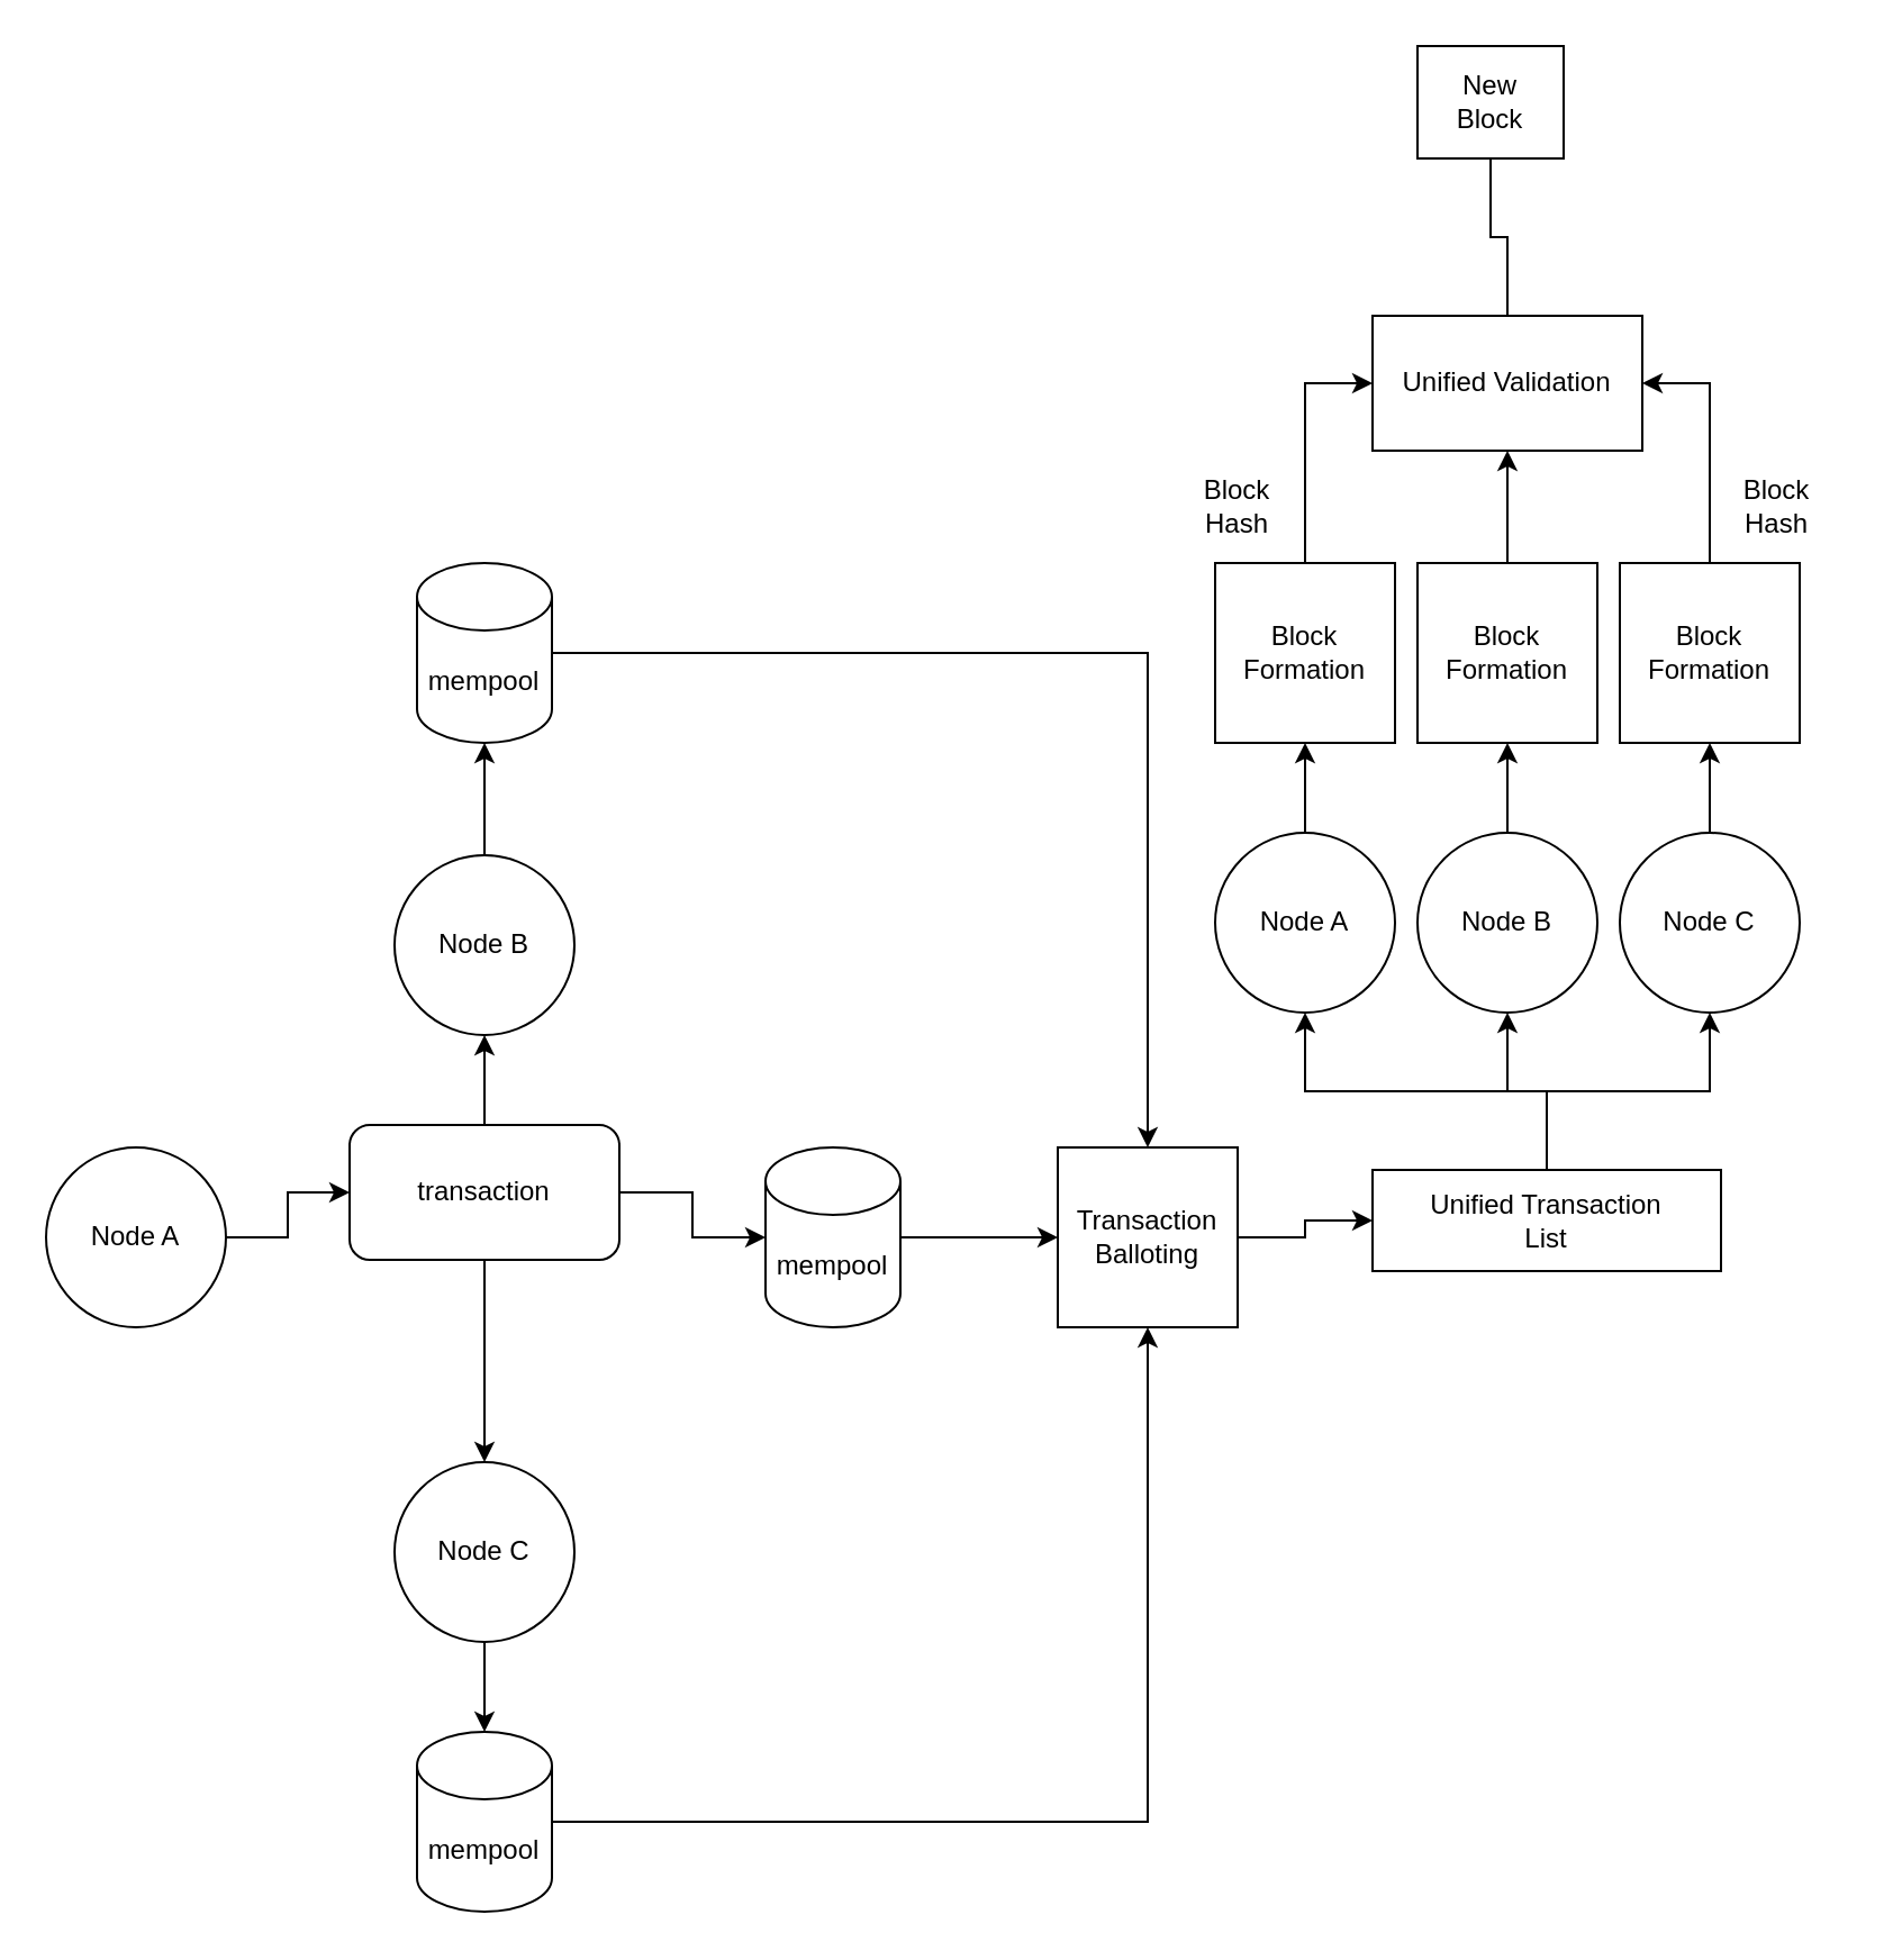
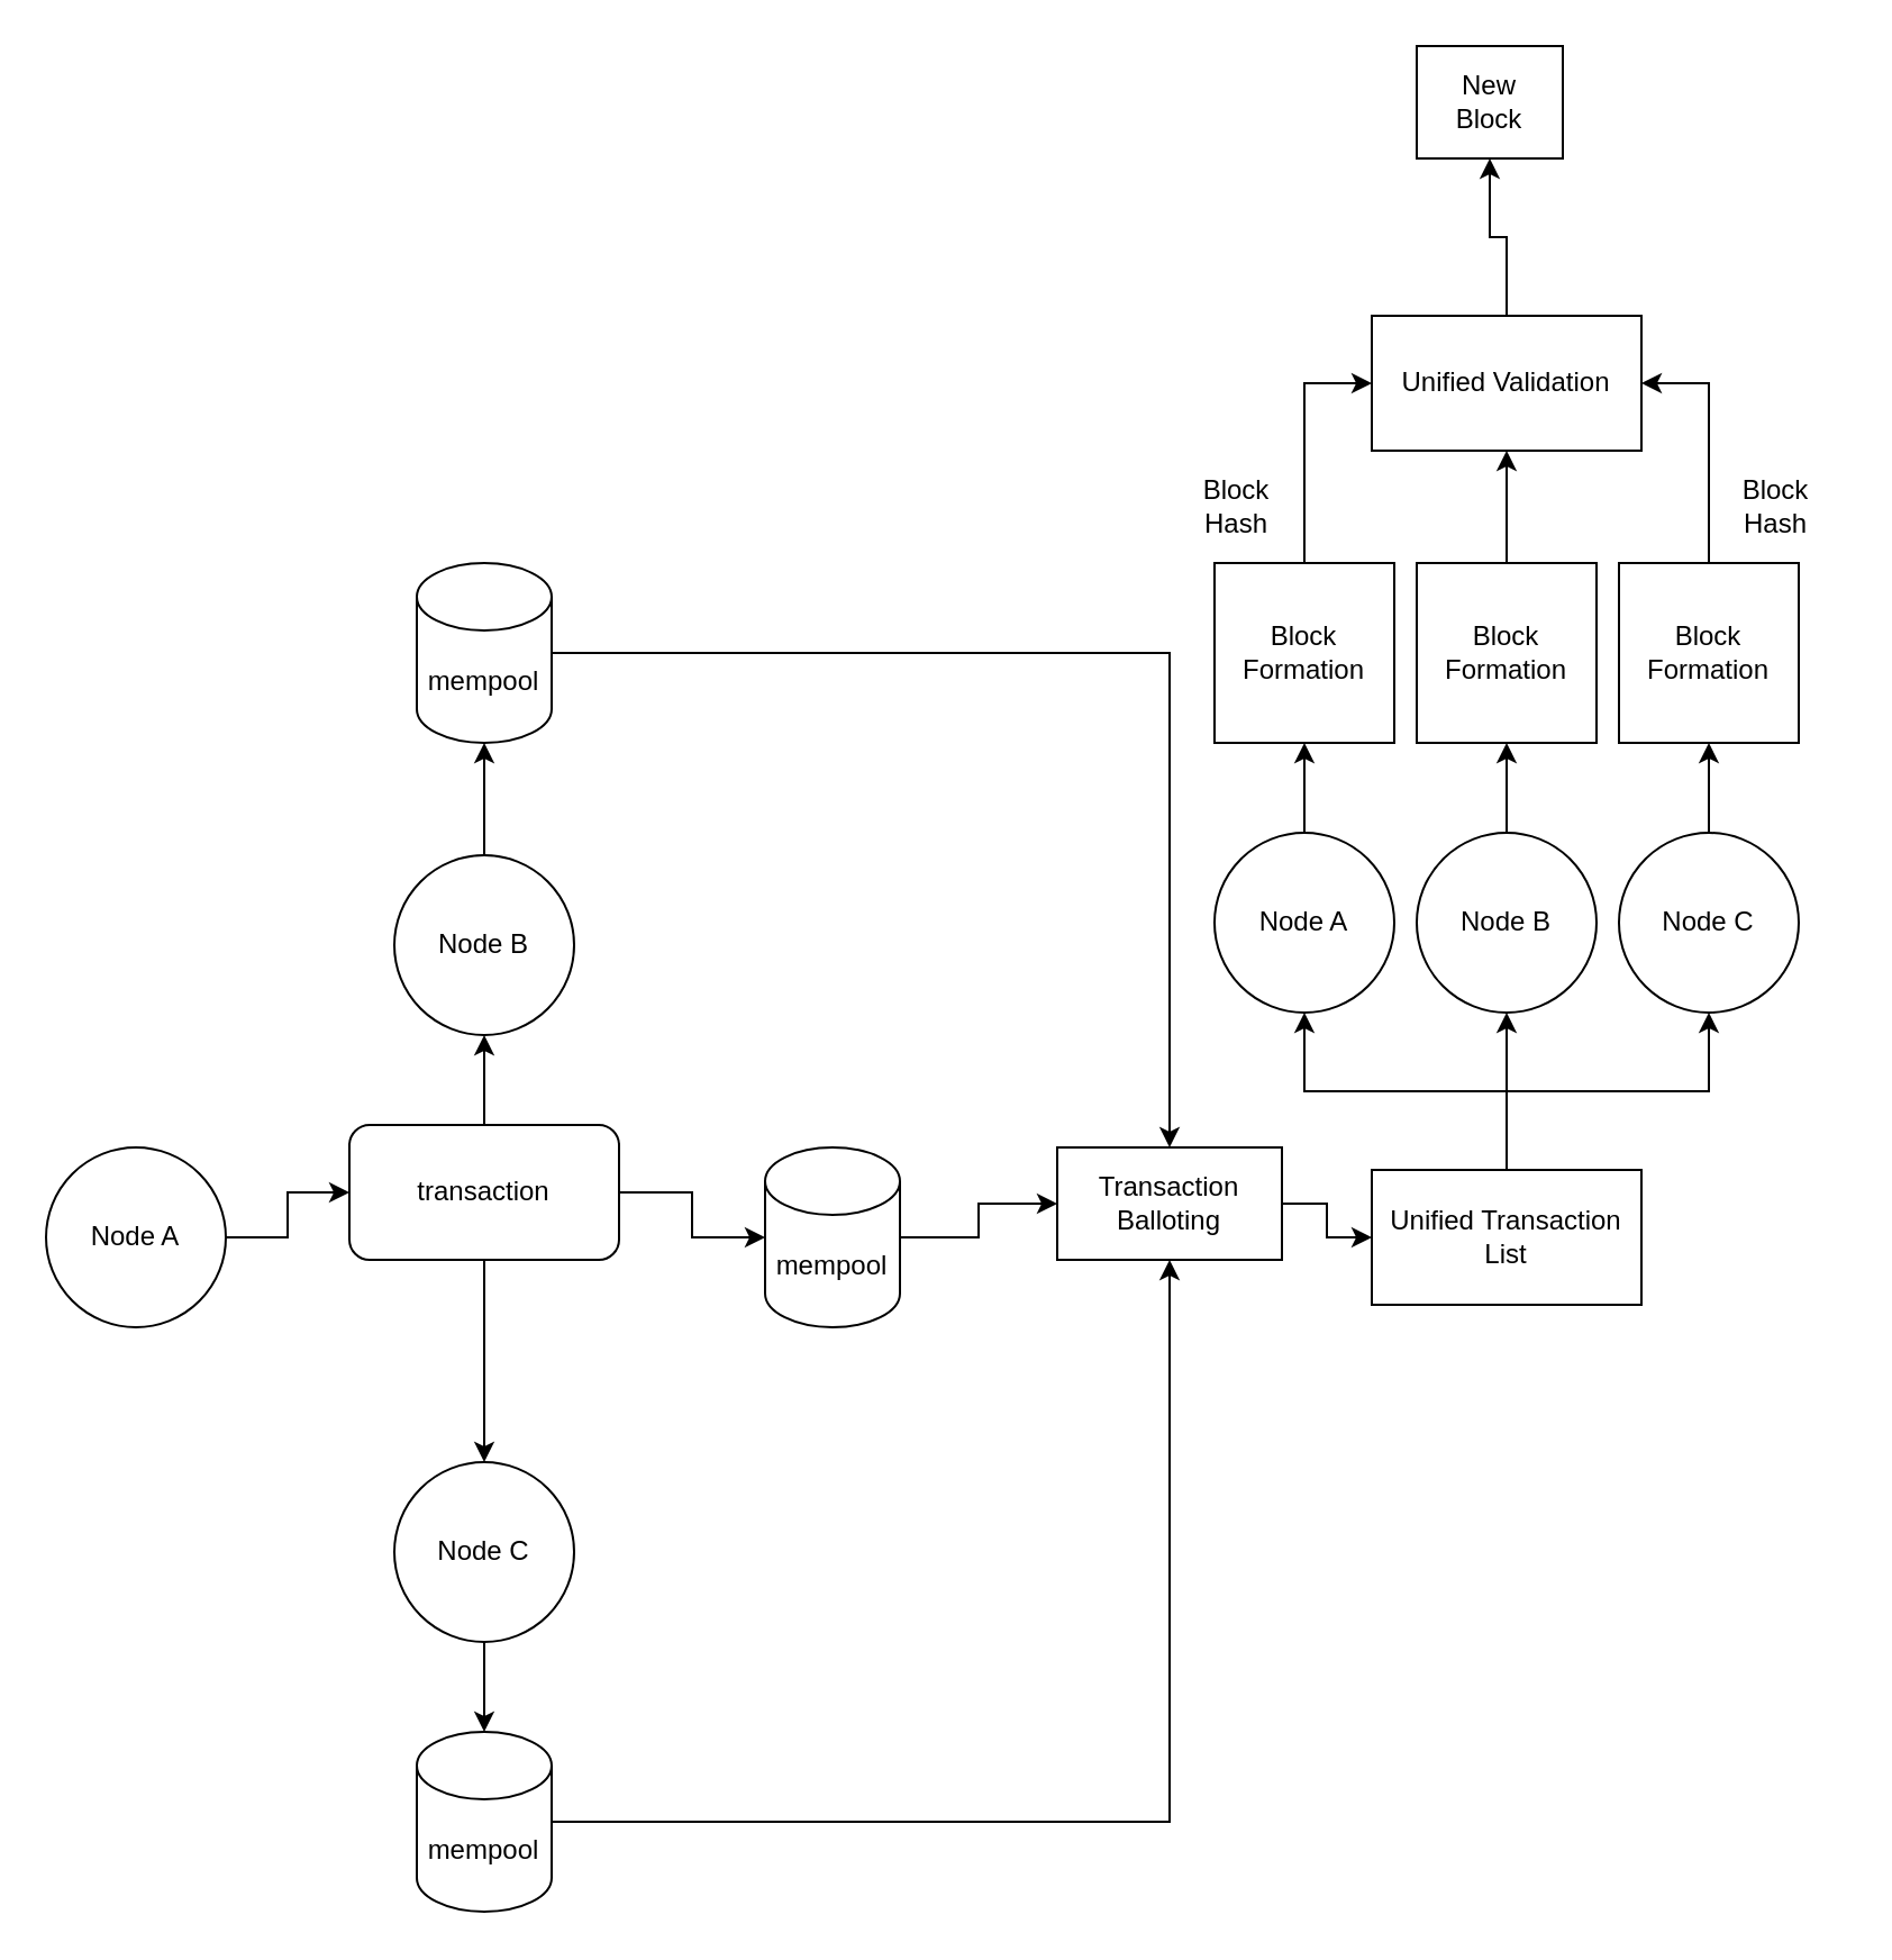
  <mxCell id="0" />
  <mxCell id="1" parent="0" />
  <mxCell id="2" style="edgeStyle=orthogonalEdgeStyle;rounded=0;orthogonalLoop=1;jettySize=auto;html=1;" edge="1" parent="1" source="3" target="6"><mxGeometry relative="1" as="geometry" /></mxCell>
  <mxCell id="3" value="Node A" style="ellipse;whiteSpace=wrap;html=1;aspect=fixed;" vertex="1" parent="1"><mxGeometry x="20" y="510" width="80" height="80" as="geometry" /></mxCell>
  <mxCell id="4" style="edgeStyle=orthogonalEdgeStyle;rounded=0;orthogonalLoop=1;jettySize=auto;html=1;entryX=0.5;entryY=1;entryDx=0;entryDy=0;" edge="1" parent="1" source="6" target="8"><mxGeometry relative="1" as="geometry" /></mxCell>
  <mxCell id="5" style="edgeStyle=orthogonalEdgeStyle;rounded=0;orthogonalLoop=1;jettySize=auto;html=1;entryX=0.5;entryY=0;entryDx=0;entryDy=0;" edge="1" parent="1" source="6" target="13"><mxGeometry relative="1" as="geometry" /></mxCell>
  <mxCell id="6" value="transaction" style="rounded=1;whiteSpace=wrap;html=1;" vertex="1" parent="1"><mxGeometry x="155" y="500" width="120" height="60" as="geometry" /></mxCell>
  <mxCell id="7" value="" style="edgeStyle=orthogonalEdgeStyle;rounded=0;orthogonalLoop=1;jettySize=auto;html=1;" edge="1" parent="1" source="8" target="15"><mxGeometry relative="1" as="geometry" /></mxCell>
  <mxCell id="8" value="Node B" style="ellipse;whiteSpace=wrap;html=1;aspect=fixed;" vertex="1" parent="1"><mxGeometry x="175" y="380" width="80" height="80" as="geometry" /></mxCell>
  <mxCell id="9" value="" style="edgeStyle=orthogonalEdgeStyle;rounded=0;orthogonalLoop=1;jettySize=auto;html=1;" edge="1" parent="1" source="10" target="19"><mxGeometry relative="1" as="geometry" /></mxCell>
  <mxCell id="10" value="mempool" style="shape=cylinder3;whiteSpace=wrap;html=1;boundedLbl=1;backgroundOutline=1;size=15;" vertex="1" parent="1"><mxGeometry x="340" y="510" width="60" height="80" as="geometry" /></mxCell>
  <mxCell id="11" style="edgeStyle=orthogonalEdgeStyle;rounded=0;orthogonalLoop=1;jettySize=auto;html=1;entryX=0;entryY=0.5;entryDx=0;entryDy=0;entryPerimeter=0;" edge="1" parent="1" source="6" target="10"><mxGeometry relative="1" as="geometry" /></mxCell>
  <mxCell id="12" value="" style="edgeStyle=orthogonalEdgeStyle;rounded=0;orthogonalLoop=1;jettySize=auto;html=1;" edge="1" parent="1" source="13" target="17"><mxGeometry relative="1" as="geometry" /></mxCell>
  <mxCell id="13" value="Node C" style="ellipse;whiteSpace=wrap;html=1;aspect=fixed;" vertex="1" parent="1"><mxGeometry x="175" y="650" width="80" height="80" as="geometry" /></mxCell>
  <mxCell id="14" style="edgeStyle=orthogonalEdgeStyle;rounded=0;orthogonalLoop=1;jettySize=auto;html=1;" edge="1" parent="1" source="15" target="19"><mxGeometry relative="1" as="geometry" /></mxCell>
  <mxCell id="15" value="mempool" style="shape=cylinder3;whiteSpace=wrap;html=1;boundedLbl=1;backgroundOutline=1;size=15;" vertex="1" parent="1"><mxGeometry x="185" y="250" width="60" height="80" as="geometry" /></mxCell>
  <mxCell id="16" style="edgeStyle=orthogonalEdgeStyle;rounded=0;orthogonalLoop=1;jettySize=auto;html=1;entryX=0.5;entryY=1;entryDx=0;entryDy=0;" edge="1" parent="1" source="17" target="19"><mxGeometry relative="1" as="geometry" /></mxCell>
  <mxCell id="17" value="mempool" style="shape=cylinder3;whiteSpace=wrap;html=1;boundedLbl=1;backgroundOutline=1;size=15;" vertex="1" parent="1"><mxGeometry x="185" y="770" width="60" height="80" as="geometry" /></mxCell>
  <mxCell id="18" value="" style="edgeStyle=orthogonalEdgeStyle;rounded=0;orthogonalLoop=1;jettySize=auto;html=1;" edge="1" parent="1" source="19" target="23"><mxGeometry relative="1" as="geometry" /></mxCell>
- <mxCell id="19" value="&lt;div&gt;Transaction Balloting&lt;/div&gt;" style="whiteSpace=wrap;html=1;aspect=fixed;" vertex="1" parent="1"><mxGeometry x="470" y="510" width="80" height="80" as="geometry" /></mxCell>
+ <mxCell id="19" value="&lt;div&gt;Transaction Balloting&lt;/div&gt;" style="whiteSpace=wrap;html=1;aspect=fixed;" vertex="1" parent="1"><mxGeometry x="470" y="510" width="100" height="50" as="geometry" /></mxCell>
  <mxCell id="20" style="edgeStyle=orthogonalEdgeStyle;rounded=0;orthogonalLoop=1;jettySize=auto;html=1;entryX=0.5;entryY=1;entryDx=0;entryDy=0;" edge="1" parent="1" source="23" target="25"><mxGeometry relative="1" as="geometry" /></mxCell>
  <mxCell id="21" style="edgeStyle=orthogonalEdgeStyle;rounded=0;orthogonalLoop=1;jettySize=auto;html=1;entryX=0.5;entryY=1;entryDx=0;entryDy=0;" edge="1" parent="1" source="23" target="29"><mxGeometry relative="1" as="geometry" /></mxCell>
  <mxCell id="22" style="edgeStyle=orthogonalEdgeStyle;rounded=0;orthogonalLoop=1;jettySize=auto;html=1;entryX=0.5;entryY=1;entryDx=0;entryDy=0;" edge="1" parent="1" source="23" target="27"><mxGeometry relative="1" as="geometry" /></mxCell>
- <mxCell id="23" value="Unified Transaction&lt;br&gt;List" style="whiteSpace=wrap;html=1;" vertex="1" parent="1"><mxGeometry x="610" y="520" width="155" height="45" as="geometry" /></mxCell>
+ <mxCell id="23" value="Unified Transaction&lt;br&gt;List" style="whiteSpace=wrap;html=1;" vertex="1" parent="1"><mxGeometry x="610" y="520" width="120" height="60" as="geometry" /></mxCell>
  <mxCell id="24" value="" style="edgeStyle=orthogonalEdgeStyle;rounded=0;orthogonalLoop=1;jettySize=auto;html=1;" edge="1" parent="1" source="25" target="31"><mxGeometry relative="1" as="geometry" /></mxCell>
  <mxCell id="25" value="Node A" style="ellipse;whiteSpace=wrap;html=1;aspect=fixed;" vertex="1" parent="1"><mxGeometry x="540" y="370" width="80" height="80" as="geometry" /></mxCell>
  <mxCell id="26" value="" style="edgeStyle=orthogonalEdgeStyle;rounded=0;orthogonalLoop=1;jettySize=auto;html=1;" edge="1" parent="1" source="27" target="35"><mxGeometry relative="1" as="geometry" /></mxCell>
  <mxCell id="27" value="Node C" style="ellipse;whiteSpace=wrap;html=1;aspect=fixed;" vertex="1" parent="1"><mxGeometry x="720" y="370" width="80" height="80" as="geometry" /></mxCell>
  <mxCell id="28" value="" style="edgeStyle=orthogonalEdgeStyle;rounded=0;orthogonalLoop=1;jettySize=auto;html=1;" edge="1" parent="1" source="29" target="33"><mxGeometry relative="1" as="geometry" /></mxCell>
  <mxCell id="29" value="Node B" style="ellipse;whiteSpace=wrap;html=1;aspect=fixed;" vertex="1" parent="1"><mxGeometry x="630" y="370" width="80" height="80" as="geometry" /></mxCell>
  <mxCell id="30" style="edgeStyle=orthogonalEdgeStyle;rounded=0;orthogonalLoop=1;jettySize=auto;html=1;entryX=0;entryY=0.5;entryDx=0;entryDy=0;" edge="1" parent="1" source="31" target="37"><mxGeometry relative="1" as="geometry" /></mxCell>
  <mxCell id="31" value="Block&lt;br&gt;Formation" style="whiteSpace=wrap;html=1;aspect=fixed;" vertex="1" parent="1"><mxGeometry x="540" y="250" width="80" height="80" as="geometry" /></mxCell>
  <mxCell id="32" value="" style="edgeStyle=orthogonalEdgeStyle;rounded=0;orthogonalLoop=1;jettySize=auto;html=1;" edge="1" parent="1" source="33" target="37"><mxGeometry relative="1" as="geometry" /></mxCell>
  <mxCell id="33" value="Block&lt;br style=&quot;border-color: var(--border-color);&quot;&gt;Formation" style="whiteSpace=wrap;html=1;aspect=fixed;" vertex="1" parent="1"><mxGeometry x="630" y="250" width="80" height="80" as="geometry" /></mxCell>
  <mxCell id="34" style="edgeStyle=orthogonalEdgeStyle;rounded=0;orthogonalLoop=1;jettySize=auto;html=1;entryX=1;entryY=0.5;entryDx=0;entryDy=0;" edge="1" parent="1" source="35" target="37"><mxGeometry relative="1" as="geometry" /></mxCell>
  <mxCell id="35" value="Block&lt;br style=&quot;border-color: var(--border-color);&quot;&gt;Formation" style="whiteSpace=wrap;html=1;aspect=fixed;" vertex="1" parent="1"><mxGeometry x="720" y="250" width="80" height="80" as="geometry" /></mxCell>
- <mxCell id="36" value="" style="edgeStyle=orthogonalEdgeStyle;rounded=0;orthogonalLoop=1;jettySize=auto;html=1;endArrow=none;" edge="1" parent="1" source="37" target="40"><mxGeometry relative="1" as="geometry" /></mxCell>
+ <mxCell id="36" value="" style="edgeStyle=orthogonalEdgeStyle;rounded=0;orthogonalLoop=1;jettySize=auto;html=1;" edge="1" parent="1" source="37" target="40"><mxGeometry relative="1" as="geometry" /></mxCell>
  <mxCell id="37" value="Unified Validation" style="whiteSpace=wrap;html=1;" vertex="1" parent="1"><mxGeometry x="610" y="140" width="120" height="60" as="geometry" /></mxCell>
  <mxCell id="38" value="Block&lt;br&gt;Hash" style="text;html=1;strokeColor=none;fillColor=none;align=center;verticalAlign=middle;whiteSpace=wrap;rounded=0;" vertex="1" parent="1"><mxGeometry x="760" y="210" width="60" height="30" as="geometry" /></mxCell>
  <mxCell id="39" value="Block&lt;br&gt;Hash" style="text;html=1;strokeColor=none;fillColor=none;align=center;verticalAlign=middle;whiteSpace=wrap;rounded=0;" vertex="1" parent="1"><mxGeometry x="520" y="210" width="60" height="30" as="geometry" /></mxCell>
  <mxCell id="40" value="New&lt;br&gt;Block" style="whiteSpace=wrap;html=1;aspect=fixed;" vertex="1" parent="1"><mxGeometry x="630" y="20" width="65" height="50" as="geometry" /></mxCell>
